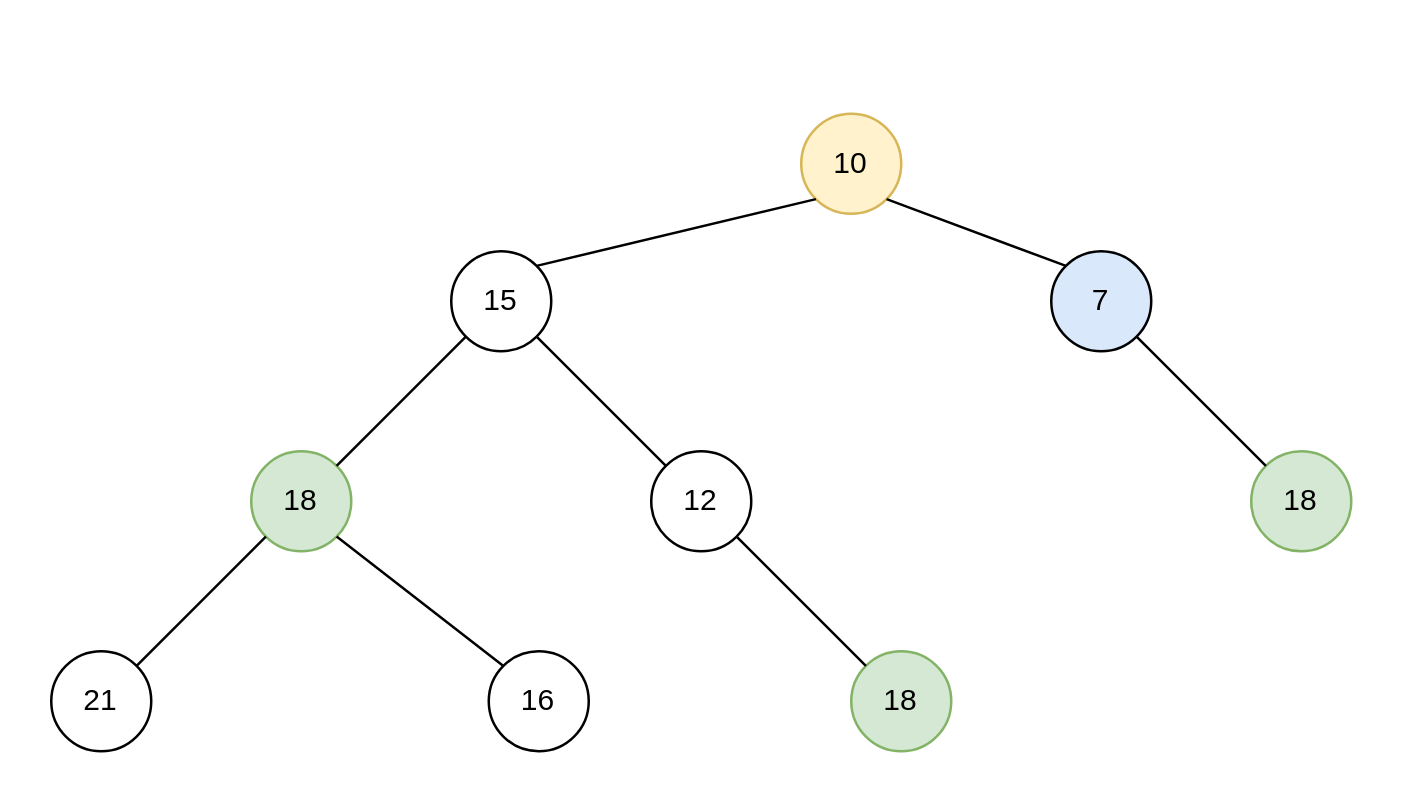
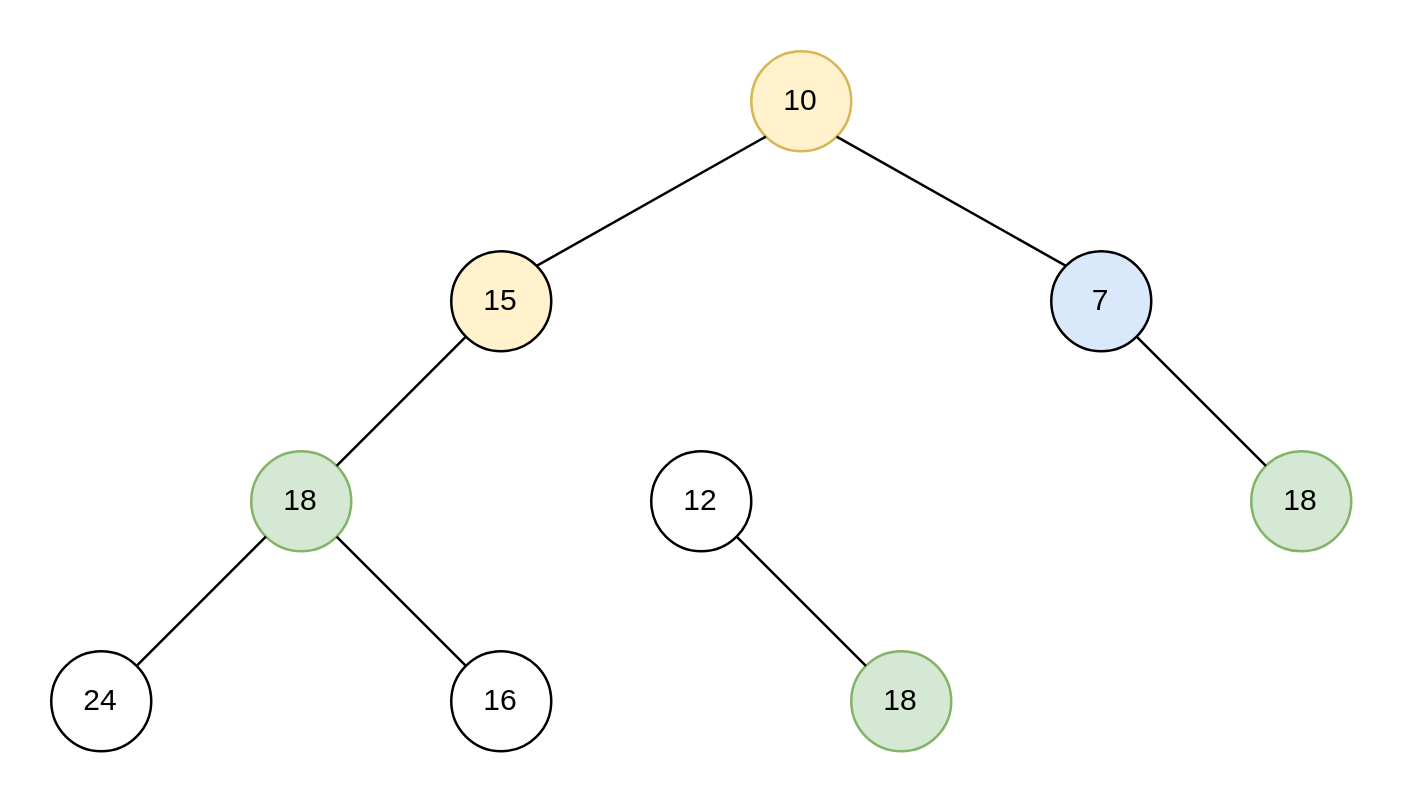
  <mxCell id="0" />
  <mxCell id="1" parent="0" />
- <mxCell id="2" value="10" style="ellipse;whiteSpace=wrap;html=1;fillColor=#fff2cc;strokeColor=#d6b656;" parent="1" vertex="1"><mxGeometry x="320" y="45" width="40" height="40" as="geometry" /></mxCell>
- <mxCell id="3" value="15" style="ellipse;whiteSpace=wrap;html=1;" parent="1" vertex="1"><mxGeometry x="180" y="100" width="40" height="40" as="geometry" /></mxCell>
+ <mxCell id="2" value="10" style="ellipse;whiteSpace=wrap;html=1;fillColor=#fff2cc;strokeColor=#d6b656;" parent="1" vertex="1"><mxGeometry x="300" y="20" width="40" height="40" as="geometry" /></mxCell>
+ <mxCell id="3" value="15" style="ellipse;whiteSpace=wrap;html=1;fillColor=#fff2cc;" parent="1" vertex="1"><mxGeometry x="180" y="100" width="40" height="40" as="geometry" /></mxCell>
  <mxCell id="4" value="12" style="ellipse;whiteSpace=wrap;html=1;" parent="1" vertex="1"><mxGeometry x="260" y="180" width="40" height="40" as="geometry" /></mxCell>
  <mxCell id="5" value="18" style="ellipse;whiteSpace=wrap;html=1;fillColor=#d5e8d4;strokeColor=#82b366;" parent="1" vertex="1"><mxGeometry x="100" y="180" width="40" height="40" as="geometry" /></mxCell>
- <mxCell id="6" value="21" style="ellipse;whiteSpace=wrap;html=1;" parent="1" vertex="1"><mxGeometry y="260" width="40" height="40" as="geometry" x="20" /></mxCell>
- <mxCell id="7" value="16" style="ellipse;whiteSpace=wrap;html=1;" parent="1" vertex="1"><mxGeometry x="195" y="260" width="40" height="40" as="geometry" /></mxCell>
+ <mxCell id="6" value="24" style="ellipse;whiteSpace=wrap;html=1;" parent="1" vertex="1"><mxGeometry y="260" width="40" height="40" as="geometry" x="20" /></mxCell>
+ <mxCell id="7" value="16" style="ellipse;whiteSpace=wrap;html=1;" parent="1" vertex="1"><mxGeometry x="180" y="260" width="40" height="40" as="geometry" /></mxCell>
  <mxCell id="8" value="18" style="ellipse;whiteSpace=wrap;html=1;fillColor=#d5e8d4;strokeColor=#82b366;" parent="1" vertex="1"><mxGeometry x="340" y="260" width="40" height="40" as="geometry" /></mxCell>
  <mxCell id="9" value="7" style="ellipse;whiteSpace=wrap;html=1;fillColor=#dae8fc;" parent="1" vertex="1"><mxGeometry x="420" y="100" width="40" height="40" as="geometry" /></mxCell>
  <mxCell id="10" value="18" style="ellipse;whiteSpace=wrap;html=1;fillColor=#d5e8d4;strokeColor=#82b366;" parent="1" vertex="1"><mxGeometry x="500" y="180" width="40" height="40" as="geometry" /></mxCell>
  <mxCell id="11" value="" style="endArrow=none;html=1;entryX=0;entryY=1;entryDx=0;entryDy=0;exitX=1;exitY=0;exitDx=0;exitDy=0;" parent="1" source="3" target="2" edge="1"><mxGeometry width="50" height="50" relative="1" as="geometry"><mxPoint x="250" y="140" as="sourcePoint" /><mxPoint x="300" y="90" as="targetPoint" /></mxGeometry></mxCell>
  <mxCell id="12" value="" style="endArrow=none;html=1;entryX=1;entryY=1;entryDx=0;entryDy=0;exitX=0;exitY=0;exitDx=0;exitDy=0;" parent="1" source="9" target="2" edge="1"><mxGeometry width="50" height="50" relative="1" as="geometry"><mxPoint x="224.142" y="115.858" as="sourcePoint" /><mxPoint x="315.858" y="64.142" as="targetPoint" /></mxGeometry></mxCell>
  <mxCell id="13" value="" style="endArrow=none;html=1;entryX=0;entryY=1;entryDx=0;entryDy=0;exitX=1;exitY=0;exitDx=0;exitDy=0;" parent="1" source="5" target="3" edge="1"><mxGeometry width="50" height="50" relative="1" as="geometry"><mxPoint x="234.142" y="125.858" as="sourcePoint" /><mxPoint x="325.858" y="74.142" as="targetPoint" /></mxGeometry></mxCell>
- <mxCell id="14" value="" style="endArrow=none;html=1;entryX=1;entryY=1;entryDx=0;entryDy=0;exitX=0;exitY=0;exitDx=0;exitDy=0;" parent="1" source="4" target="3" edge="1"><mxGeometry width="50" height="50" relative="1" as="geometry"><mxPoint x="244.142" y="135.858" as="sourcePoint" /><mxPoint x="335.858" y="84.142" as="targetPoint" /></mxGeometry></mxCell>
  <mxCell id="15" value="" style="endArrow=none;html=1;entryX=0;entryY=1;entryDx=0;entryDy=0;exitX=1;exitY=0;exitDx=0;exitDy=0;" parent="1" source="6" target="5" edge="1"><mxGeometry width="50" height="50" relative="1" as="geometry"><mxPoint x="254.142" y="145.858" as="sourcePoint" /><mxPoint x="345.858" y="94.142" as="targetPoint" /></mxGeometry></mxCell>
  <mxCell id="16" value="" style="endArrow=none;html=1;entryX=1;entryY=1;entryDx=0;entryDy=0;exitX=0;exitY=0;exitDx=0;exitDy=0;" parent="1" source="7" target="5" edge="1"><mxGeometry width="50" height="50" relative="1" as="geometry"><mxPoint x="264.142" y="155.858" as="sourcePoint" /><mxPoint x="355.858" y="104.142" as="targetPoint" /></mxGeometry></mxCell>
  <mxCell id="17" value="" style="endArrow=none;html=1;entryX=1;entryY=1;entryDx=0;entryDy=0;exitX=0;exitY=0;exitDx=0;exitDy=0;" parent="1" source="8" target="4" edge="1"><mxGeometry width="50" height="50" relative="1" as="geometry"><mxPoint x="274.142" y="165.858" as="sourcePoint" /><mxPoint x="365.858" y="114.142" as="targetPoint" /></mxGeometry></mxCell>
  <mxCell id="18" value="" style="endArrow=none;html=1;entryX=1;entryY=1;entryDx=0;entryDy=0;exitX=0;exitY=0;exitDx=0;exitDy=0;" parent="1" source="10" target="9" edge="1"><mxGeometry width="50" height="50" relative="1" as="geometry"><mxPoint x="284.142" y="175.858" as="sourcePoint" /><mxPoint x="375.858" y="124.142" as="targetPoint" /></mxGeometry></mxCell>
